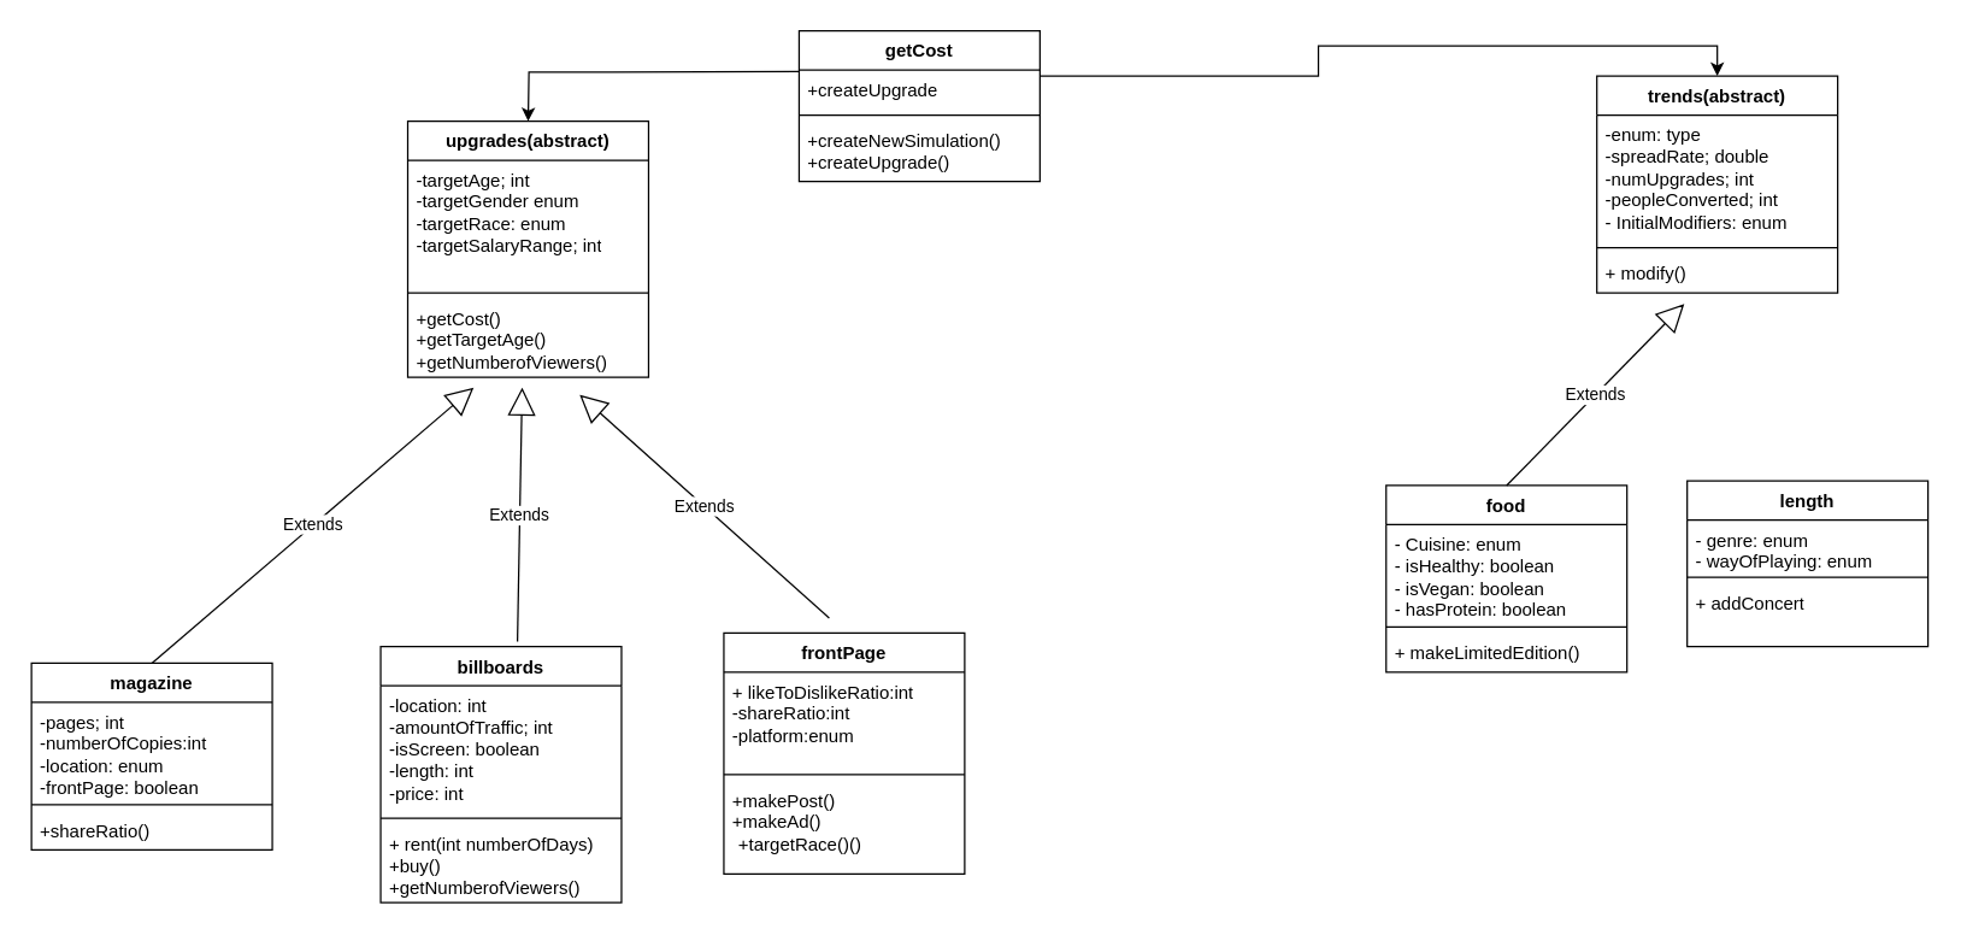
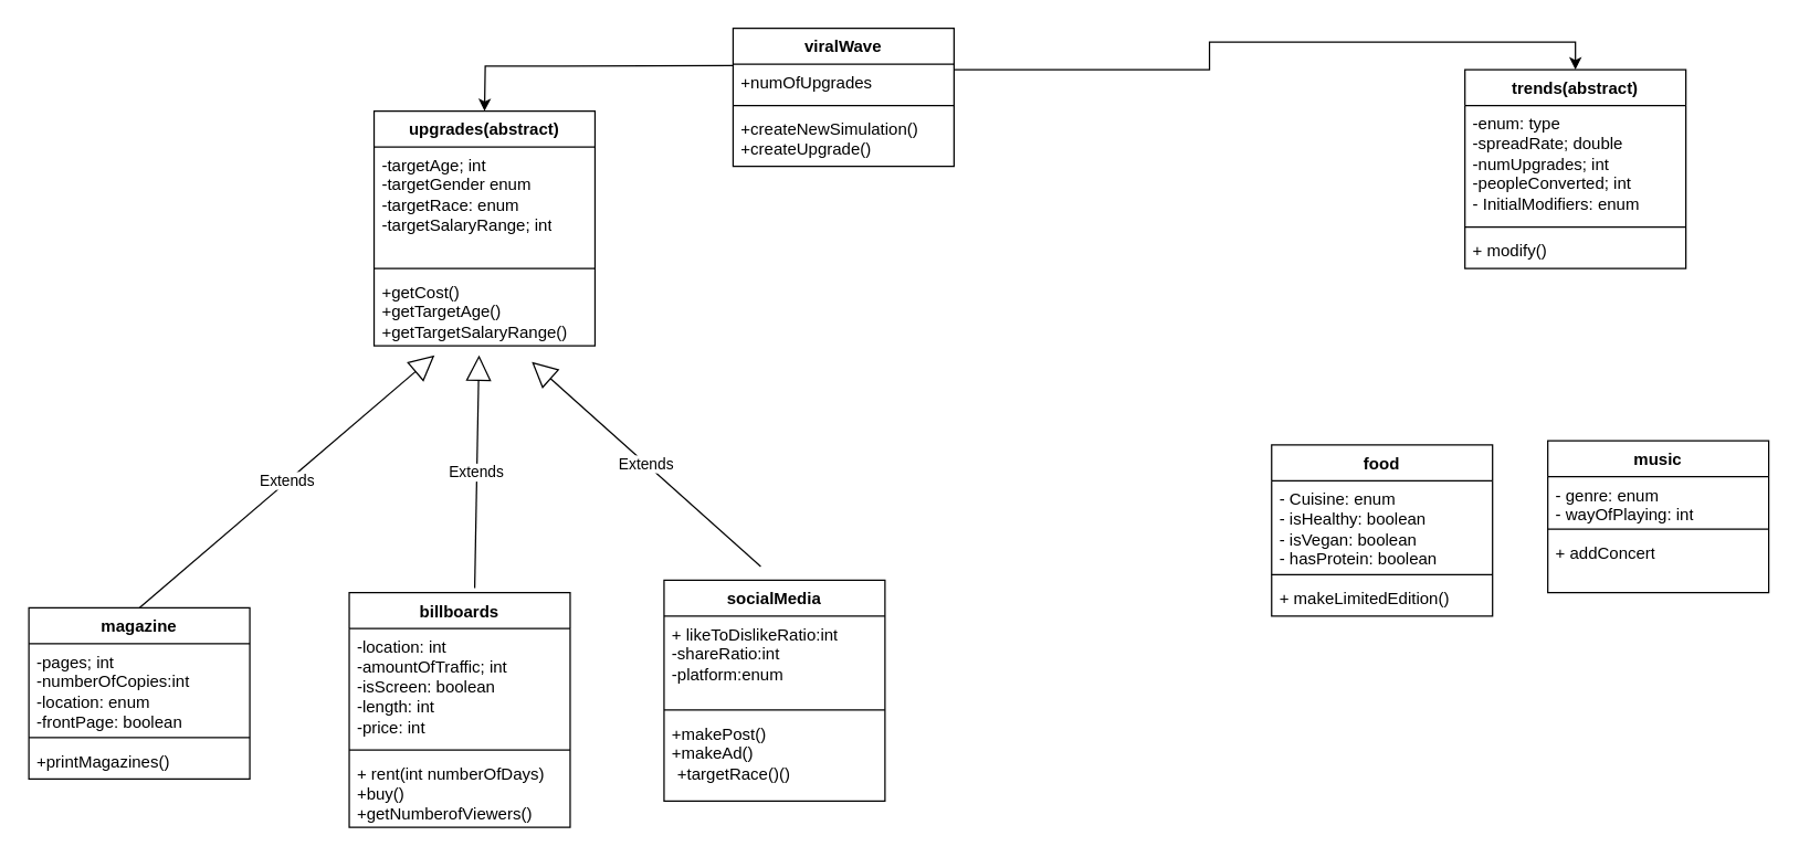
  <mxCell id="0" />
  <mxCell id="1" parent="0" />
  <mxCell id="2" value="food" style="swimlane;fontStyle=1;align=center;verticalAlign=top;childLayout=stackLayout;horizontal=1;startSize=26;horizontalStack=0;resizeParent=1;resizeParentMax=0;resizeLast=0;collapsible=1;marginBottom=0;whiteSpace=wrap;html=1;" parent="1" vertex="1"><mxGeometry x="920" y="322" width="160" height="124" as="geometry" /></mxCell>
  <mxCell id="3" value="&lt;div&gt;- Cuisine: enum&lt;/div&gt;&lt;div&gt;- isHealthy: boolean&lt;br&gt;&lt;div&gt;- isVegan: boolean&lt;/div&gt;&lt;/div&gt;&lt;div&gt;- hasProtein: boolean&lt;/div&gt;" style="text;strokeColor=none;fillColor=none;align=left;verticalAlign=top;spacingLeft=4;spacingRight=4;overflow=hidden;rotatable=0;points=[[0,0.5],[1,0.5]];portConstraint=eastwest;whiteSpace=wrap;html=1;" parent="2" vertex="1"><mxGeometry y="26" width="160" height="64" as="geometry" /></mxCell>
  <mxCell id="4" value="" style="line;strokeWidth=1;fillColor=none;align=left;verticalAlign=middle;spacingTop=-1;spacingLeft=3;spacingRight=3;rotatable=0;labelPosition=right;points=[];portConstraint=eastwest;strokeColor=inherit;" parent="2" vertex="1"><mxGeometry y="90" width="160" height="8" as="geometry" /></mxCell>
  <mxCell id="5" value="+ makeLimitedEdition()" style="text;strokeColor=none;fillColor=none;align=left;verticalAlign=top;spacingLeft=4;spacingRight=4;overflow=hidden;rotatable=0;points=[[0,0.5],[1,0.5]];portConstraint=eastwest;whiteSpace=wrap;html=1;" parent="2" vertex="1"><mxGeometry y="98" width="160" height="26" as="geometry" /></mxCell>
- <mxCell id="6" value="Extends" style="endArrow=block;endSize=16;endFill=0;html=1;rounded=0;entryX=0.363;entryY=1.284;entryDx=0;entryDy=0;entryPerimeter=0;exitX=0.5;exitY=0;exitDx=0;exitDy=0;" parent="1" source="2" target="22" edge="1"><mxGeometry width="160" relative="1" as="geometry"><mxPoint x="920" y="230" as="sourcePoint" /><mxPoint x="1059.04" y="199.984" as="targetPoint" /></mxGeometry></mxCell>
- <mxCell id="7" value="length" style="swimlane;fontStyle=1;align=center;verticalAlign=top;childLayout=stackLayout;horizontal=1;startSize=26;horizontalStack=0;resizeParent=1;resizeParentMax=0;resizeLast=0;collapsible=1;marginBottom=0;whiteSpace=wrap;html=1;" parent="1" vertex="1"><mxGeometry x="1120" y="319" width="160" height="110" as="geometry" /></mxCell>
- <mxCell id="8" value="- genre: enum&lt;div&gt;- wayOfPlaying: enum&lt;/div&gt;" style="text;strokeColor=none;fillColor=none;align=left;verticalAlign=top;spacingLeft=4;spacingRight=4;overflow=hidden;rotatable=0;points=[[0,0.5],[1,0.5]];portConstraint=eastwest;whiteSpace=wrap;html=1;" parent="7" vertex="1"><mxGeometry y="26" width="160" height="34" as="geometry" /></mxCell>
+ <mxCell id="7" value="music" style="swimlane;fontStyle=1;align=center;verticalAlign=top;childLayout=stackLayout;horizontal=1;startSize=26;horizontalStack=0;resizeParent=1;resizeParentMax=0;resizeLast=0;collapsible=1;marginBottom=0;whiteSpace=wrap;html=1;" parent="1" vertex="1"><mxGeometry x="1120" y="319" width="160" height="110" as="geometry" /></mxCell>
+ <mxCell id="8" value="- genre: enum&lt;div&gt;- wayOfPlaying: int&lt;/div&gt;" style="text;strokeColor=none;fillColor=none;align=left;verticalAlign=top;spacingLeft=4;spacingRight=4;overflow=hidden;rotatable=0;points=[[0,0.5],[1,0.5]];portConstraint=eastwest;whiteSpace=wrap;html=1;" parent="7" vertex="1"><mxGeometry y="26" width="160" height="34" as="geometry" /></mxCell>
  <mxCell id="9" value="" style="line;strokeWidth=1;fillColor=none;align=left;verticalAlign=middle;spacingTop=-1;spacingLeft=3;spacingRight=3;rotatable=0;labelPosition=right;points=[];portConstraint=eastwest;strokeColor=inherit;" parent="7" vertex="1"><mxGeometry y="60" width="160" height="8" as="geometry" /></mxCell>
  <mxCell id="10" value="&lt;div&gt;+ addConcert&lt;/div&gt;" style="text;strokeColor=none;fillColor=none;align=left;verticalAlign=top;spacingLeft=4;spacingRight=4;overflow=hidden;rotatable=0;points=[[0,0.5],[1,0.5]];portConstraint=eastwest;whiteSpace=wrap;html=1;" parent="7" vertex="1"><mxGeometry y="68" width="160" height="42" as="geometry" /></mxCell>
  <mxCell id="11" style="edgeStyle=orthogonalEdgeStyle;rounded=0;orthogonalLoop=1;jettySize=auto;html=1;exitX=0;exitY=0.5;exitDx=0;exitDy=0;entryX=0.5;entryY=0;entryDx=0;entryDy=0;" parent="1" edge="1"><mxGeometry relative="1" as="geometry"><mxPoint x="530" y="47" as="sourcePoint" /><mxPoint x="350" y="80" as="targetPoint" /></mxGeometry></mxCell>
  <mxCell id="12" style="edgeStyle=orthogonalEdgeStyle;rounded=0;orthogonalLoop=1;jettySize=auto;html=1;entryX=0.5;entryY=0;entryDx=0;entryDy=0;" parent="1" edge="1"><mxGeometry relative="1" as="geometry"><Array as="points"><mxPoint x="875" y="50" /><mxPoint x="875" y="30" /><mxPoint x="1140" y="30" /></Array><mxPoint x="690" y="50" as="sourcePoint" /><mxPoint x="1140" y="50" as="targetPoint" /></mxGeometry></mxCell>
  <mxCell id="13" value="Extends" style="endArrow=block;endSize=16;endFill=0;html=1;rounded=0;entryX=0.714;entryY=1.226;entryDx=0;entryDy=0;entryPerimeter=0;" parent="1" target="35" edge="1"><mxGeometry width="160" relative="1" as="geometry"><mxPoint x="550" y="410" as="sourcePoint" /><mxPoint x="360.08" y="210" as="targetPoint" /></mxGeometry></mxCell>
  <mxCell id="14" value="Extends" style="endArrow=block;endSize=16;endFill=0;html=1;rounded=0;exitX=0.5;exitY=0;exitDx=0;exitDy=0;entryX=0.274;entryY=1.133;entryDx=0;entryDy=0;entryPerimeter=0;" parent="1" target="35" edge="1"><mxGeometry width="160" relative="1" as="geometry"><mxPoint x="100" y="440" as="sourcePoint" /><mxPoint x="320.08" y="210" as="targetPoint" /></mxGeometry></mxCell>
- <mxCell id="15" value="frontPage" style="swimlane;fontStyle=1;align=center;verticalAlign=top;childLayout=stackLayout;horizontal=1;startSize=26;horizontalStack=0;resizeParent=1;resizeParentMax=0;resizeLast=0;collapsible=1;marginBottom=0;whiteSpace=wrap;html=1;" vertex="1" parent="1"><mxGeometry x="480" y="420" width="160" height="160" as="geometry" /></mxCell>
+ <mxCell id="15" value="socialMedia" style="swimlane;fontStyle=1;align=center;verticalAlign=top;childLayout=stackLayout;horizontal=1;startSize=26;horizontalStack=0;resizeParent=1;resizeParentMax=0;resizeLast=0;collapsible=1;marginBottom=0;whiteSpace=wrap;html=1;" vertex="1" parent="1"><mxGeometry x="480" y="420" width="160" height="160" as="geometry" /></mxCell>
  <mxCell id="16" value="+&amp;nbsp;&lt;span style=&quot;background-color: initial;&quot;&gt;likeToDislikeRatio:int&lt;/span&gt;&lt;div&gt;-shareRatio:int&lt;/div&gt;&lt;div&gt;-platform:enum&lt;/div&gt;" style="text;strokeColor=none;fillColor=none;align=left;verticalAlign=top;spacingLeft=4;spacingRight=4;overflow=hidden;rotatable=0;points=[[0,0.5],[1,0.5]];portConstraint=eastwest;whiteSpace=wrap;html=1;" vertex="1" parent="15"><mxGeometry y="26" width="160" height="64" as="geometry" /></mxCell>
  <mxCell id="17" value="" style="line;strokeWidth=1;fillColor=none;align=left;verticalAlign=middle;spacingTop=-1;spacingLeft=3;spacingRight=3;rotatable=0;labelPosition=right;points=[];portConstraint=eastwest;strokeColor=inherit;" vertex="1" parent="15"><mxGeometry y="90" width="160" height="8" as="geometry" /></mxCell>
  <mxCell id="18" value="+makePost()&lt;div&gt;+makeAd()&lt;/div&gt;&lt;p style=&quot;margin: 0px 0px 0px 4px;&quot;&gt;&lt;span style=&quot;background-color: initial;&quot;&gt;+targetRace()&lt;/span&gt;()&lt;/p&gt;" style="text;strokeColor=none;fillColor=none;align=left;verticalAlign=top;spacingLeft=4;spacingRight=4;overflow=hidden;rotatable=0;points=[[0,0.5],[1,0.5]];portConstraint=eastwest;whiteSpace=wrap;html=1;" vertex="1" parent="15"><mxGeometry y="98" width="160" height="62" as="geometry" /></mxCell>
  <mxCell id="19" value="trends(abstract)" style="swimlane;fontStyle=1;align=center;verticalAlign=top;childLayout=stackLayout;horizontal=1;startSize=26;horizontalStack=0;resizeParent=1;resizeParentMax=0;resizeLast=0;collapsible=1;marginBottom=0;whiteSpace=wrap;html=1;" vertex="1" parent="1"><mxGeometry x="1060" y="50" width="160" height="144" as="geometry" /></mxCell>
  <mxCell id="20" value="-enum: type&lt;div&gt;-spreadRate; double&lt;/div&gt;&lt;div&gt;-numUpgrades; int&lt;/div&gt;&lt;div&gt;-peopleConverted; int&lt;/div&gt;&lt;div&gt;- InitialModifiers: enum&lt;br&gt;&lt;/div&gt;&lt;div&gt;&lt;br&gt;&lt;/div&gt;" style="text;strokeColor=none;fillColor=none;align=left;verticalAlign=top;spacingLeft=4;spacingRight=4;overflow=hidden;rotatable=0;points=[[0,0.5],[1,0.5]];portConstraint=eastwest;whiteSpace=wrap;html=1;" vertex="1" parent="19"><mxGeometry y="26" width="160" height="84" as="geometry" /></mxCell>
  <mxCell id="21" value="" style="line;strokeWidth=1;fillColor=none;align=left;verticalAlign=middle;spacingTop=-1;spacingLeft=3;spacingRight=3;rotatable=0;labelPosition=right;points=[];portConstraint=eastwest;strokeColor=inherit;" vertex="1" parent="19"><mxGeometry y="110" width="160" height="8" as="geometry" /></mxCell>
  <mxCell id="22" value="+ modify()" style="text;strokeColor=none;fillColor=none;align=left;verticalAlign=top;spacingLeft=4;spacingRight=4;overflow=hidden;rotatable=0;points=[[0,0.5],[1,0.5]];portConstraint=eastwest;whiteSpace=wrap;html=1;" vertex="1" parent="19"><mxGeometry y="118" width="160" height="26" as="geometry" /></mxCell>
  <mxCell id="23" value="Extends" style="endArrow=block;endSize=16;endFill=0;html=1;rounded=0;exitX=0.518;exitY=0.052;exitDx=0;exitDy=0;exitPerimeter=0;entryX=0.475;entryY=1.133;entryDx=0;entryDy=0;entryPerimeter=0;" parent="1" target="35" edge="1"><mxGeometry width="160" relative="1" as="geometry"><mxPoint x="342.88" y="425.72" as="sourcePoint" /><mxPoint x="340.08" y="210" as="targetPoint" /></mxGeometry></mxCell>
  <mxCell id="24" value="billboards" style="swimlane;fontStyle=1;align=center;verticalAlign=top;childLayout=stackLayout;horizontal=1;startSize=26;horizontalStack=0;resizeParent=1;resizeParentMax=0;resizeLast=0;collapsible=1;marginBottom=0;whiteSpace=wrap;html=1;" vertex="1" parent="1"><mxGeometry x="252" y="429" width="160" height="170" as="geometry" /></mxCell>
  <mxCell id="25" value="-location: int&lt;div&gt;-amountOfTraffic; int&lt;/div&gt;&lt;div&gt;-isScreen: boolean&lt;/div&gt;&lt;div&gt;-length: int&lt;/div&gt;&lt;div&gt;-price: int&lt;/div&gt;" style="text;strokeColor=none;fillColor=none;align=left;verticalAlign=top;spacingLeft=4;spacingRight=4;overflow=hidden;rotatable=0;points=[[0,0.5],[1,0.5]];portConstraint=eastwest;whiteSpace=wrap;html=1;" vertex="1" parent="24"><mxGeometry y="26" width="160" height="84" as="geometry" /></mxCell>
  <mxCell id="26" value="" style="line;strokeWidth=1;fillColor=none;align=left;verticalAlign=middle;spacingTop=-1;spacingLeft=3;spacingRight=3;rotatable=0;labelPosition=right;points=[];portConstraint=eastwest;strokeColor=inherit;" vertex="1" parent="24"><mxGeometry y="110" width="160" height="8" as="geometry" /></mxCell>
  <mxCell id="27" value="+ rent(int numberOfDays)&lt;div&gt;+buy()&lt;/div&gt;&lt;div&gt;+getNumberofViewers()&lt;/div&gt;" style="text;strokeColor=none;fillColor=none;align=left;verticalAlign=top;spacingLeft=4;spacingRight=4;overflow=hidden;rotatable=0;points=[[0,0.5],[1,0.5]];portConstraint=eastwest;whiteSpace=wrap;html=1;" vertex="1" parent="24"><mxGeometry y="118" width="160" height="52" as="geometry" /></mxCell>
  <mxCell id="28" value="magazine" style="swimlane;fontStyle=1;align=center;verticalAlign=top;childLayout=stackLayout;horizontal=1;startSize=26;horizontalStack=0;resizeParent=1;resizeParentMax=0;resizeLast=0;collapsible=1;marginBottom=0;whiteSpace=wrap;html=1;" vertex="1" parent="1"><mxGeometry x="20" y="440" width="160" height="124" as="geometry" /></mxCell>
  <mxCell id="29" value="-pages; int&lt;div&gt;-numberOfCopies:int&lt;/div&gt;&lt;div&gt;-location: enum&lt;/div&gt;&lt;div&gt;-frontPage: boolean&lt;/div&gt;" style="text;strokeColor=none;fillColor=none;align=left;verticalAlign=top;spacingLeft=4;spacingRight=4;overflow=hidden;rotatable=0;points=[[0,0.5],[1,0.5]];portConstraint=eastwest;whiteSpace=wrap;html=1;" vertex="1" parent="28"><mxGeometry y="26" width="160" height="64" as="geometry" /></mxCell>
  <mxCell id="30" value="" style="line;strokeWidth=1;fillColor=none;align=left;verticalAlign=middle;spacingTop=-1;spacingLeft=3;spacingRight=3;rotatable=0;labelPosition=right;points=[];portConstraint=eastwest;strokeColor=inherit;" vertex="1" parent="28"><mxGeometry y="90" width="160" height="8" as="geometry" /></mxCell>
- <mxCell id="31" value="+shareRatio()" style="text;strokeColor=none;fillColor=none;align=left;verticalAlign=top;spacingLeft=4;spacingRight=4;overflow=hidden;rotatable=0;points=[[0,0.5],[1,0.5]];portConstraint=eastwest;whiteSpace=wrap;html=1;" vertex="1" parent="28"><mxGeometry y="98" width="160" height="26" as="geometry" /></mxCell>
+ <mxCell id="31" value="+printMagazines()" style="text;strokeColor=none;fillColor=none;align=left;verticalAlign=top;spacingLeft=4;spacingRight=4;overflow=hidden;rotatable=0;points=[[0,0.5],[1,0.5]];portConstraint=eastwest;whiteSpace=wrap;html=1;" vertex="1" parent="28"><mxGeometry y="98" width="160" height="26" as="geometry" /></mxCell>
  <mxCell id="32" value="upgrades(abstract)" style="swimlane;fontStyle=1;align=center;verticalAlign=top;childLayout=stackLayout;horizontal=1;startSize=26;horizontalStack=0;resizeParent=1;resizeParentMax=0;resizeLast=0;collapsible=1;marginBottom=0;whiteSpace=wrap;html=1;" vertex="1" parent="1"><mxGeometry x="270" y="80" width="160" height="170" as="geometry" /></mxCell>
  <mxCell id="33" value="-targetAge; int&lt;div&gt;-targetGender enum&lt;/div&gt;&lt;div&gt;&lt;span style=&quot;background-color: initial;&quot;&gt;-targetRace: enum&lt;/span&gt;&lt;/div&gt;&lt;div&gt;&lt;span style=&quot;background-color: initial;&quot;&gt;-targetSalaryRange; int&lt;/span&gt;&lt;/div&gt;" style="text;strokeColor=none;fillColor=none;align=left;verticalAlign=top;spacingLeft=4;spacingRight=4;overflow=hidden;rotatable=0;points=[[0,0.5],[1,0.5]];portConstraint=eastwest;whiteSpace=wrap;html=1;" vertex="1" parent="32"><mxGeometry y="26" width="160" height="84" as="geometry" /></mxCell>
  <mxCell id="34" value="" style="line;strokeWidth=1;fillColor=none;align=left;verticalAlign=middle;spacingTop=-1;spacingLeft=3;spacingRight=3;rotatable=0;labelPosition=right;points=[];portConstraint=eastwest;strokeColor=inherit;" vertex="1" parent="32"><mxGeometry y="110" width="160" height="8" as="geometry" /></mxCell>
- <mxCell id="35" value="+getCost()&lt;div&gt;+getTargetAge()&lt;/div&gt;&lt;div&gt;+getNumberofViewers()&lt;/div&gt;" style="text;strokeColor=none;fillColor=none;align=left;verticalAlign=top;spacingLeft=4;spacingRight=4;overflow=hidden;rotatable=0;points=[[0,0.5],[1,0.5]];portConstraint=eastwest;whiteSpace=wrap;html=1;" vertex="1" parent="32"><mxGeometry y="118" width="160" height="52" as="geometry" /></mxCell>
- <mxCell id="36" value="getCost" style="swimlane;fontStyle=1;align=center;verticalAlign=top;childLayout=stackLayout;horizontal=1;startSize=26;horizontalStack=0;resizeParent=1;resizeParentMax=0;resizeLast=0;collapsible=1;marginBottom=0;whiteSpace=wrap;html=1;" vertex="1" parent="1"><mxGeometry x="530" y="20" width="160" height="100" as="geometry" /></mxCell>
- <mxCell id="37" value="+createUpgrade" style="text;strokeColor=none;fillColor=none;align=left;verticalAlign=top;spacingLeft=4;spacingRight=4;overflow=hidden;rotatable=0;points=[[0,0.5],[1,0.5]];portConstraint=eastwest;whiteSpace=wrap;html=1;" vertex="1" parent="36"><mxGeometry y="26" width="160" height="26" as="geometry" /></mxCell>
+ <mxCell id="35" value="+getCost()&lt;div&gt;+getTargetAge()&lt;/div&gt;&lt;div&gt;+getTargetSalaryRange()&lt;/div&gt;" style="text;strokeColor=none;fillColor=none;align=left;verticalAlign=top;spacingLeft=4;spacingRight=4;overflow=hidden;rotatable=0;points=[[0,0.5],[1,0.5]];portConstraint=eastwest;whiteSpace=wrap;html=1;" vertex="1" parent="32"><mxGeometry y="118" width="160" height="52" as="geometry" /></mxCell>
+ <mxCell id="36" value="viralWave" style="swimlane;fontStyle=1;align=center;verticalAlign=top;childLayout=stackLayout;horizontal=1;startSize=26;horizontalStack=0;resizeParent=1;resizeParentMax=0;resizeLast=0;collapsible=1;marginBottom=0;whiteSpace=wrap;html=1;" vertex="1" parent="1"><mxGeometry x="530" y="20" width="160" height="100" as="geometry" /></mxCell>
+ <mxCell id="37" value="+numOfUpgrades" style="text;strokeColor=none;fillColor=none;align=left;verticalAlign=top;spacingLeft=4;spacingRight=4;overflow=hidden;rotatable=0;points=[[0,0.5],[1,0.5]];portConstraint=eastwest;whiteSpace=wrap;html=1;" vertex="1" parent="36"><mxGeometry y="26" width="160" height="26" as="geometry" /></mxCell>
  <mxCell id="38" value="" style="line;strokeWidth=1;fillColor=none;align=left;verticalAlign=middle;spacingTop=-1;spacingLeft=3;spacingRight=3;rotatable=0;labelPosition=right;points=[];portConstraint=eastwest;strokeColor=inherit;" vertex="1" parent="36"><mxGeometry y="52" width="160" height="8" as="geometry" /></mxCell>
  <mxCell id="39" value="+createNewSimulation()&lt;div&gt;+createUpgrade()&lt;/div&gt;" style="text;strokeColor=none;fillColor=none;align=left;verticalAlign=top;spacingLeft=4;spacingRight=4;overflow=hidden;rotatable=0;points=[[0,0.5],[1,0.5]];portConstraint=eastwest;whiteSpace=wrap;html=1;" vertex="1" parent="36"><mxGeometry y="60" width="160" height="40" as="geometry" /></mxCell>
